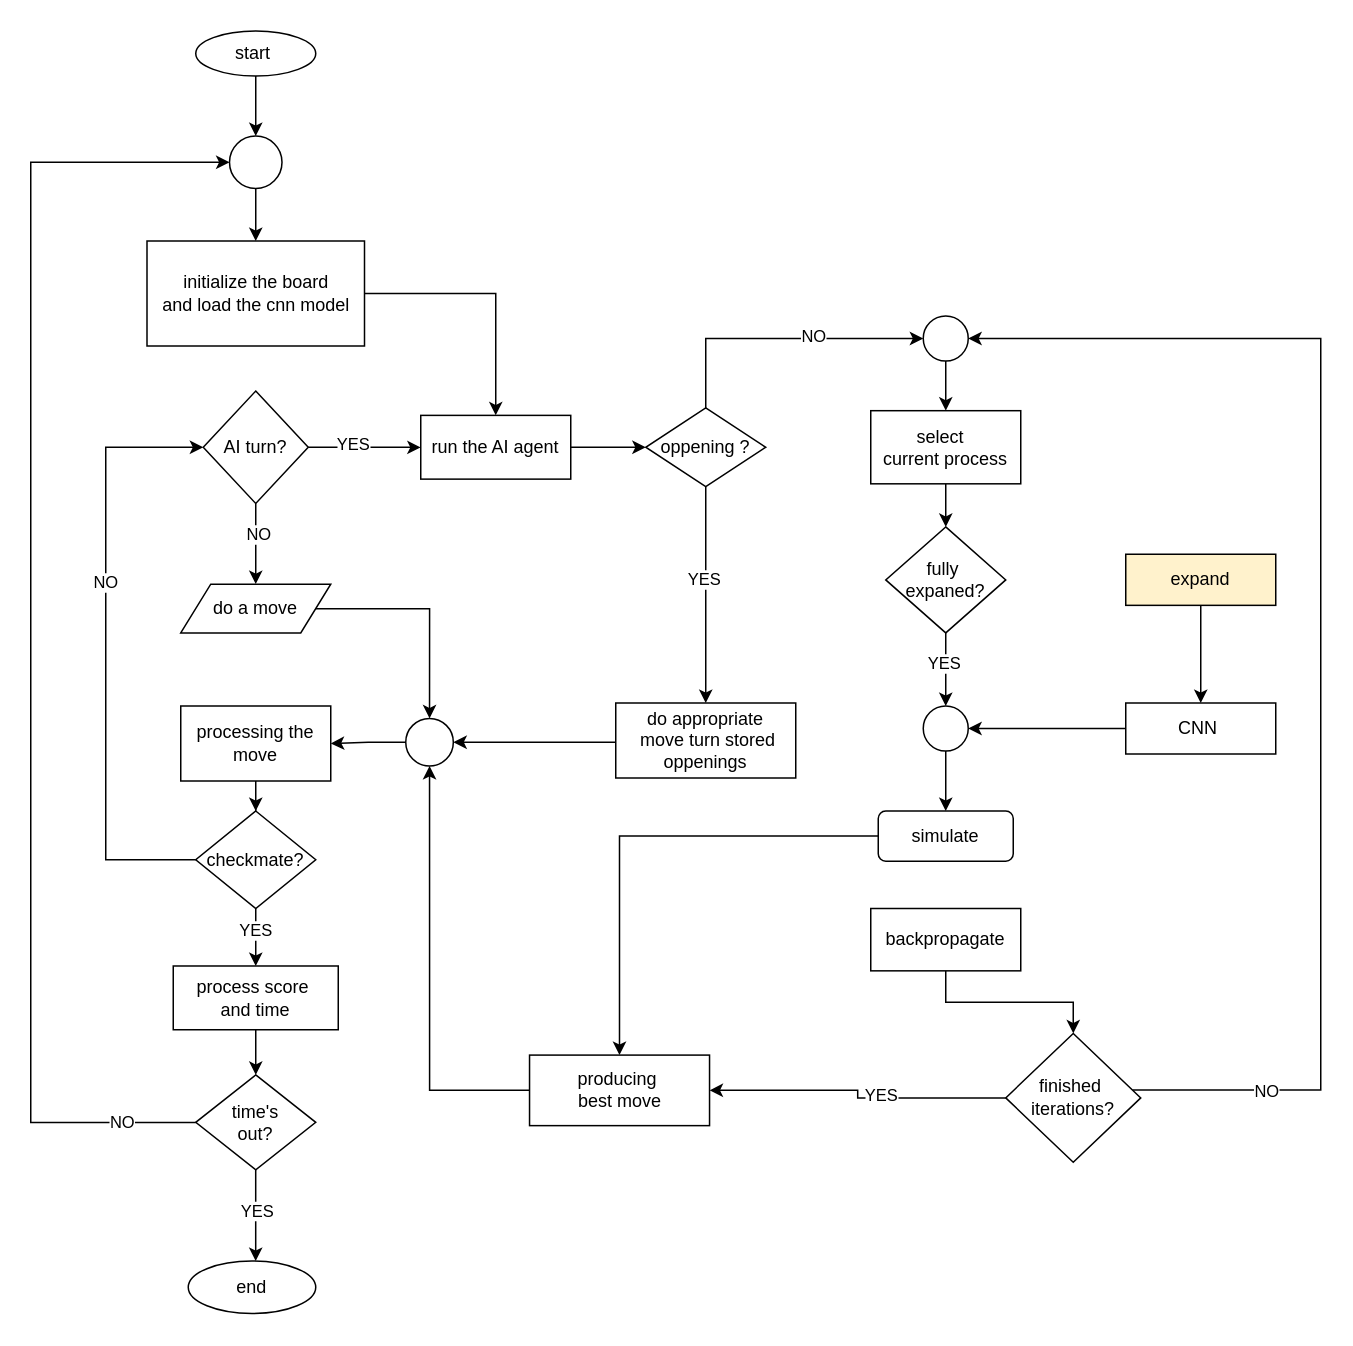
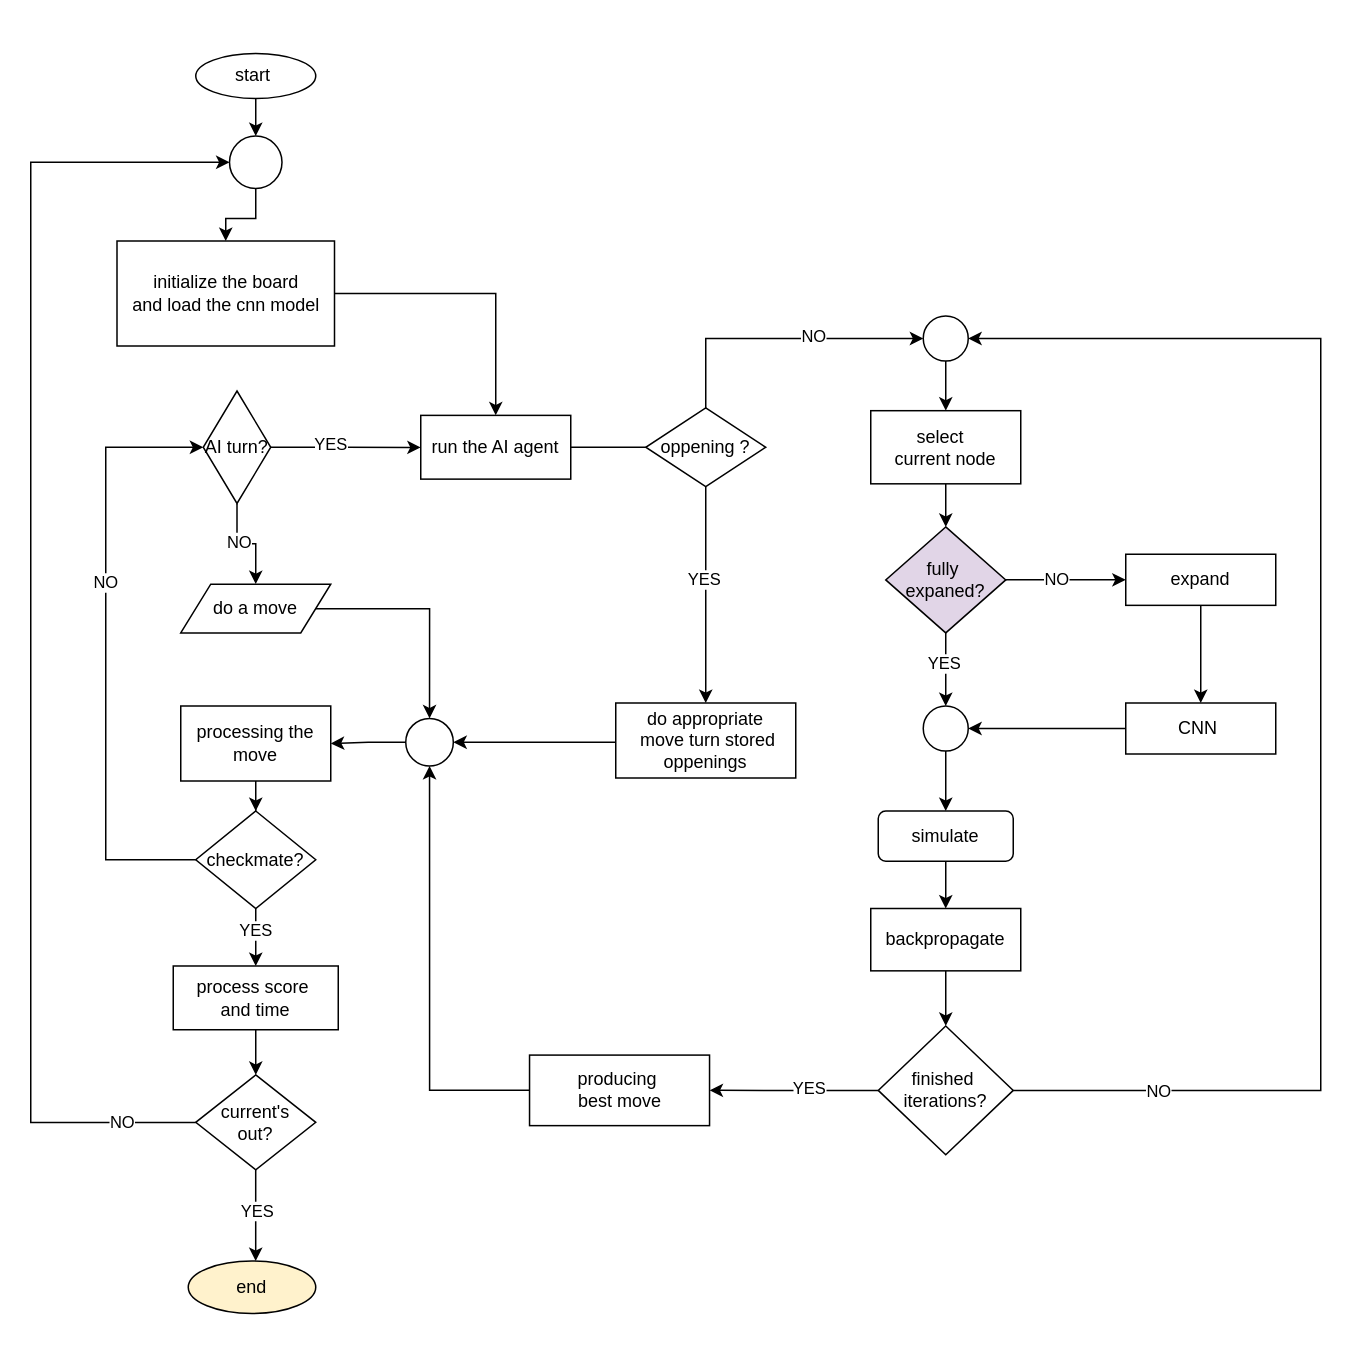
  <mxCell id="0" />
  <mxCell id="1" parent="0" />
  <mxCell id="2" value="" style="edgeStyle=orthogonalEdgeStyle;rounded=0;orthogonalLoop=1;jettySize=auto;html=1;" edge="1" parent="1" source="3" target="63"><mxGeometry relative="1" as="geometry" /></mxCell>
- <mxCell id="3" value="start&amp;nbsp;" style="ellipse;whiteSpace=wrap;html=1;" parent="1" vertex="1"><mxGeometry x="130" y="20" width="80" height="30" as="geometry" /></mxCell>
+ <mxCell id="3" value="start&amp;nbsp;" style="ellipse;whiteSpace=wrap;html=1;" parent="1" vertex="1"><mxGeometry x="130" y="35" width="80" height="30" as="geometry" /></mxCell>
  <mxCell id="4" value="" style="edgeStyle=orthogonalEdgeStyle;rounded=0;orthogonalLoop=1;jettySize=auto;html=1;" parent="1" source="5" target="21" edge="1"><mxGeometry relative="1" as="geometry" /></mxCell>
- <mxCell id="5" value="initialize the board&lt;div&gt;and load the cnn model&lt;/div&gt;" style="whiteSpace=wrap;html=1;" parent="1" vertex="1"><mxGeometry x="97.5" y="160" width="145" height="70" as="geometry" /></mxCell>
+ <mxCell id="5" value="initialize the board&lt;div&gt;and load the cnn model&lt;/div&gt;" style="whiteSpace=wrap;html=1;" parent="1" vertex="1"><mxGeometry x="77.5" y="160" width="145" height="70" as="geometry" /></mxCell>
  <mxCell id="6" value="" style="edgeStyle=orthogonalEdgeStyle;rounded=0;orthogonalLoop=1;jettySize=auto;html=1;" parent="1" source="10" target="12" edge="1"><mxGeometry relative="1" as="geometry" /></mxCell>
  <mxCell id="7" value="NO" style="edgeLabel;html=1;align=center;verticalAlign=middle;resizable=0;points=[];" parent="6" vertex="1" connectable="0"><mxGeometry x="-0.255" y="-3" relative="1" as="geometry"><mxPoint x="4" as="offset" /></mxGeometry></mxCell>
  <mxCell id="8" value="" style="edgeStyle=orthogonalEdgeStyle;rounded=0;orthogonalLoop=1;jettySize=auto;html=1;" parent="1" source="10" target="21" edge="1"><mxGeometry relative="1" as="geometry" /></mxCell>
  <mxCell id="9" value="YES" style="edgeLabel;html=1;align=center;verticalAlign=middle;resizable=0;points=[];" parent="8" vertex="1" connectable="0"><mxGeometry x="-0.228" y="3" relative="1" as="geometry"><mxPoint y="1" as="offset" /></mxGeometry></mxCell>
- <mxCell id="10" value="AI turn?" style="rhombus;whiteSpace=wrap;html=1;" parent="1" vertex="1"><mxGeometry x="135" y="260" width="70" height="75" as="geometry" /></mxCell>
+ <mxCell id="10" value="AI turn?" style="rhombus;whiteSpace=wrap;html=1;" parent="1" vertex="1"><mxGeometry x="135" y="260" width="45" height="75" as="geometry" /></mxCell>
  <mxCell id="11" style="edgeStyle=orthogonalEdgeStyle;rounded=0;orthogonalLoop=1;jettySize=auto;html=1;entryX=0.5;entryY=0;entryDx=0;entryDy=0;" edge="1" parent="1" source="12" target="53"><mxGeometry relative="1" as="geometry" /></mxCell>
  <mxCell id="12" value="do a move" style="shape=parallelogram;perimeter=parallelogramPerimeter;whiteSpace=wrap;html=1;fixedSize=1;" parent="1" vertex="1"><mxGeometry x="120" y="388.75" width="100" height="32.5" as="geometry" /></mxCell>
  <mxCell id="13" value="" style="edgeStyle=orthogonalEdgeStyle;rounded=0;orthogonalLoop=1;jettySize=auto;html=1;" parent="1" source="14" target="19" edge="1"><mxGeometry relative="1" as="geometry" /></mxCell>
  <mxCell id="14" value="processing the move" style="whiteSpace=wrap;html=1;" parent="1" vertex="1"><mxGeometry x="120" y="470" width="100" height="50" as="geometry" /></mxCell>
  <mxCell id="15" style="edgeStyle=orthogonalEdgeStyle;rounded=0;orthogonalLoop=1;jettySize=auto;html=1;entryX=0;entryY=0.5;entryDx=0;entryDy=0;" parent="1" source="19" target="10" edge="1"><mxGeometry relative="1" as="geometry"><mxPoint x="20" y="290" as="targetPoint" /><Array as="points"><mxPoint x="70" y="573" /><mxPoint x="70" y="298" /></Array></mxGeometry></mxCell>
  <mxCell id="16" value="NO" style="edgeLabel;html=1;align=center;verticalAlign=middle;resizable=0;points=[];" parent="15" vertex="1" connectable="0"><mxGeometry x="0.226" y="1" relative="1" as="geometry"><mxPoint as="offset" /></mxGeometry></mxCell>
  <mxCell id="17" value="" style="edgeStyle=orthogonalEdgeStyle;rounded=0;orthogonalLoop=1;jettySize=auto;html=1;" parent="1" source="19" target="55" edge="1"><mxGeometry relative="1" as="geometry" /></mxCell>
  <mxCell id="18" value="YES" style="edgeLabel;html=1;align=center;verticalAlign=middle;resizable=0;points=[];" parent="17" vertex="1" connectable="0"><mxGeometry x="-0.328" y="-1" relative="1" as="geometry"><mxPoint as="offset" /></mxGeometry></mxCell>
  <mxCell id="19" value="checkmate?" style="rhombus;whiteSpace=wrap;html=1;" parent="1" vertex="1"><mxGeometry x="130" y="540" width="80" height="65" as="geometry" /></mxCell>
- <mxCell id="20" value="" style="edgeStyle=orthogonalEdgeStyle;rounded=0;orthogonalLoop=1;jettySize=auto;html=1;" parent="1" source="21" target="27" edge="1"><mxGeometry relative="1" as="geometry" /></mxCell>
+ <mxCell id="20" value="" style="edgeStyle=orthogonalEdgeStyle;rounded=0;orthogonalLoop=1;jettySize=auto;html=1;endArrow=none;" parent="1" source="21" target="27" edge="1"><mxGeometry relative="1" as="geometry" /></mxCell>
  <mxCell id="21" value="run the AI agent" style="whiteSpace=wrap;html=1;" parent="1" vertex="1"><mxGeometry x="280" y="276.25" width="100" height="42.5" as="geometry" /></mxCell>
  <mxCell id="22" style="edgeStyle=orthogonalEdgeStyle;rounded=0;orthogonalLoop=1;jettySize=auto;html=1;exitX=0.5;exitY=1;exitDx=0;exitDy=0;" parent="1" source="27" edge="1"><mxGeometry relative="1" as="geometry"><mxPoint x="470" y="324" as="targetPoint" /></mxGeometry></mxCell>
  <mxCell id="23" value="" style="edgeStyle=orthogonalEdgeStyle;rounded=0;orthogonalLoop=1;jettySize=auto;html=1;" parent="1" source="27" target="29" edge="1"><mxGeometry relative="1" as="geometry" /></mxCell>
  <mxCell id="24" value="YES" style="edgeLabel;html=1;align=center;verticalAlign=middle;resizable=0;points=[];" parent="23" vertex="1" connectable="0"><mxGeometry x="-0.147" y="-2" relative="1" as="geometry"><mxPoint as="offset" /></mxGeometry></mxCell>
  <mxCell id="25" style="edgeStyle=orthogonalEdgeStyle;rounded=0;orthogonalLoop=1;jettySize=auto;html=1;entryX=0;entryY=0.5;entryDx=0;entryDy=0;" edge="1" parent="1" source="27" target="67"><mxGeometry relative="1" as="geometry"><Array as="points"><mxPoint x="470" y="225" /></Array></mxGeometry></mxCell>
  <mxCell id="26" value="NO" style="edgeLabel;html=1;align=center;verticalAlign=middle;resizable=0;points=[];" vertex="1" connectable="0" parent="25"><mxGeometry x="0.233" y="1" relative="1" as="geometry"><mxPoint y="-1" as="offset" /></mxGeometry></mxCell>
  <mxCell id="27" value="oppening ?" style="rhombus;whiteSpace=wrap;html=1;" parent="1" vertex="1"><mxGeometry x="430" y="271.25" width="80" height="52.5" as="geometry" /></mxCell>
  <mxCell id="28" style="edgeStyle=orthogonalEdgeStyle;rounded=0;orthogonalLoop=1;jettySize=auto;html=1;entryX=1;entryY=0.5;entryDx=0;entryDy=0;" edge="1" parent="1" source="29" target="53"><mxGeometry relative="1" as="geometry"><Array as="points"><mxPoint x="470" y="494" /></Array></mxGeometry></mxCell>
  <mxCell id="29" value="do appropriate&lt;div&gt;&amp;nbsp;move turn stored oppenings&lt;/div&gt;" style="whiteSpace=wrap;html=1;" parent="1" vertex="1"><mxGeometry x="410" y="468" width="120" height="50" as="geometry" /></mxCell>
  <mxCell id="30" value="" style="edgeStyle=orthogonalEdgeStyle;rounded=0;orthogonalLoop=1;jettySize=auto;html=1;" parent="1" source="31" target="36" edge="1"><mxGeometry relative="1" as="geometry" /></mxCell>
- <mxCell id="31" value="select&amp;nbsp;&amp;nbsp;&lt;div&gt;current process&lt;/div&gt;" style="whiteSpace=wrap;html=1;" parent="1" vertex="1"><mxGeometry x="580" y="273.13" width="100" height="48.75" as="geometry" /></mxCell>
+ <mxCell id="31" value="select&amp;nbsp;&amp;nbsp;&lt;div&gt;current node&lt;/div&gt;" style="whiteSpace=wrap;html=1;" parent="1" vertex="1"><mxGeometry x="580" y="273.13" width="100" height="48.75" as="geometry" /></mxCell>
+ <mxCell id="32" value="" style="edgeStyle=orthogonalEdgeStyle;rounded=0;orthogonalLoop=1;jettySize=auto;html=1;" parent="1" source="36" target="40" edge="1"><mxGeometry relative="1" as="geometry" /></mxCell>
+ <mxCell id="33" value="NO" style="edgeLabel;html=1;align=center;verticalAlign=middle;resizable=0;points=[];" parent="32" vertex="1" connectable="0"><mxGeometry x="-0.161" relative="1" as="geometry"><mxPoint as="offset" /></mxGeometry></mxCell>
  <mxCell id="34" value="" style="edgeStyle=orthogonalEdgeStyle;rounded=0;orthogonalLoop=1;jettySize=auto;html=1;" edge="1" parent="1" source="36" target="65"><mxGeometry relative="1" as="geometry" /></mxCell>
  <mxCell id="35" value="YES" style="edgeLabel;html=1;align=center;verticalAlign=middle;resizable=0;points=[];" vertex="1" connectable="0" parent="34"><mxGeometry x="-0.19" y="-2" relative="1" as="geometry"><mxPoint as="offset" /></mxGeometry></mxCell>
- <mxCell id="36" value="fully&amp;nbsp;&lt;div&gt;expaned?&lt;/div&gt;" style="rhombus;whiteSpace=wrap;html=1;" parent="1" vertex="1"><mxGeometry x="590" y="350.62" width="80" height="70.63" as="geometry" /></mxCell>
- <mxCell id="37" value="" style="edgeStyle=orthogonalEdgeStyle;rounded=0;orthogonalLoop=1;jettySize=auto;html=1;" parent="1" source="38" target="51" edge="1"><mxGeometry relative="1" as="geometry" /></mxCell>
+ <mxCell id="36" value="fully&amp;nbsp;&lt;div&gt;expaned?&lt;/div&gt;" style="rhombus;whiteSpace=wrap;html=1;fillColor=#e1d5e7;" parent="1" vertex="1"><mxGeometry x="590" y="350.62" width="80" height="70.63" as="geometry" /></mxCell>
+ <mxCell id="37" value="" style="edgeStyle=orthogonalEdgeStyle;rounded=0;orthogonalLoop=1;jettySize=auto;html=1;" parent="1" source="38" target="44" edge="1"><mxGeometry relative="1" as="geometry" /></mxCell>
  <mxCell id="38" value="simulate" style="whiteSpace=wrap;html=1;rounded=1;" parent="1" vertex="1"><mxGeometry x="585" y="540" width="90" height="33.44" as="geometry" /></mxCell>
  <mxCell id="39" value="" style="edgeStyle=orthogonalEdgeStyle;rounded=0;orthogonalLoop=1;jettySize=auto;html=1;" edge="1" parent="1" source="40" target="42"><mxGeometry relative="1" as="geometry" /></mxCell>
- <mxCell id="40" value="expand" style="whiteSpace=wrap;html=1;fillColor=#fff2cc;" parent="1" vertex="1"><mxGeometry x="750" y="368.83" width="100" height="34.07" as="geometry" /></mxCell>
+ <mxCell id="40" value="expand" style="whiteSpace=wrap;html=1;" parent="1" vertex="1"><mxGeometry x="750" y="368.83" width="100" height="34.07" as="geometry" /></mxCell>
  <mxCell id="41" value="" style="edgeStyle=orthogonalEdgeStyle;rounded=0;orthogonalLoop=1;jettySize=auto;html=1;" edge="1" parent="1" source="42" target="65"><mxGeometry relative="1" as="geometry" /></mxCell>
  <mxCell id="42" value="CNN&amp;nbsp;" style="rounded=0;whiteSpace=wrap;html=1;" parent="1" vertex="1"><mxGeometry x="750" y="468" width="100" height="34" as="geometry" /></mxCell>
  <mxCell id="43" value="" style="edgeStyle=orthogonalEdgeStyle;rounded=0;orthogonalLoop=1;jettySize=auto;html=1;" parent="1" source="44" target="49" edge="1"><mxGeometry relative="1" as="geometry" /></mxCell>
  <mxCell id="44" value="backpropagate" style="whiteSpace=wrap;html=1;" parent="1" vertex="1"><mxGeometry x="580" y="605" width="100" height="41.56" as="geometry" /></mxCell>
  <mxCell id="45" value="" style="edgeStyle=orthogonalEdgeStyle;rounded=0;orthogonalLoop=1;jettySize=auto;html=1;" parent="1" source="49" target="51" edge="1"><mxGeometry relative="1" as="geometry" /></mxCell>
  <mxCell id="46" value="YES" style="edgeLabel;html=1;align=center;verticalAlign=middle;resizable=0;points=[];" parent="45" vertex="1" connectable="0"><mxGeometry x="-0.173" y="-2" relative="1" as="geometry"><mxPoint as="offset" /></mxGeometry></mxCell>
  <mxCell id="47" style="edgeStyle=orthogonalEdgeStyle;rounded=0;orthogonalLoop=1;jettySize=auto;html=1;entryX=1;entryY=0.5;entryDx=0;entryDy=0;" edge="1" parent="1" source="49" target="67"><mxGeometry relative="1" as="geometry"><Array as="points"><mxPoint x="880" y="726" /><mxPoint x="880" y="225" /></Array></mxGeometry></mxCell>
  <mxCell id="48" value="NO" style="edgeLabel;html=1;align=center;verticalAlign=middle;resizable=0;points=[];" vertex="1" connectable="0" parent="47"><mxGeometry x="-0.793" relative="1" as="geometry"><mxPoint as="offset" /></mxGeometry></mxCell>
- <mxCell id="49" value="finished&amp;nbsp;&lt;div&gt;iterations?&lt;/div&gt;" style="rhombus;whiteSpace=wrap;html=1;" parent="1" vertex="1"><mxGeometry x="670" y="688.28" width="90" height="85.94" as="geometry" /></mxCell>
+ <mxCell id="49" value="finished&amp;nbsp;&lt;div&gt;iterations?&lt;/div&gt;" style="rhombus;whiteSpace=wrap;html=1;" parent="1" vertex="1"><mxGeometry x="585" y="683.28" width="90" height="85.94" as="geometry" /></mxCell>
  <mxCell id="50" style="edgeStyle=orthogonalEdgeStyle;rounded=0;orthogonalLoop=1;jettySize=auto;html=1;entryX=0.5;entryY=1;entryDx=0;entryDy=0;" parent="1" source="51" target="53" edge="1"><mxGeometry relative="1" as="geometry" /></mxCell>
  <mxCell id="51" value="producing&amp;nbsp;&lt;div&gt;best move&lt;/div&gt;" style="whiteSpace=wrap;html=1;" parent="1" vertex="1"><mxGeometry x="352.53" y="702.73" width="120" height="47.03" as="geometry" /></mxCell>
  <mxCell id="52" value="" style="edgeStyle=orthogonalEdgeStyle;rounded=0;orthogonalLoop=1;jettySize=auto;html=1;" parent="1" source="53" target="14" edge="1"><mxGeometry relative="1" as="geometry" /></mxCell>
  <mxCell id="53" value="" style="ellipse;whiteSpace=wrap;html=1;aspect=fixed;" parent="1" vertex="1"><mxGeometry x="270" y="478.28" width="31.72" height="31.72" as="geometry" /></mxCell>
  <mxCell id="54" value="" style="edgeStyle=orthogonalEdgeStyle;rounded=0;orthogonalLoop=1;jettySize=auto;html=1;" parent="1" source="55" target="60" edge="1"><mxGeometry relative="1" as="geometry" /></mxCell>
  <mxCell id="55" value="process score&amp;nbsp;&lt;div&gt;and time&lt;/div&gt;" style="whiteSpace=wrap;html=1;" parent="1" vertex="1"><mxGeometry x="115" y="643.33" width="110" height="42.5" as="geometry" /></mxCell>
  <mxCell id="56" value="" style="edgeStyle=orthogonalEdgeStyle;rounded=0;orthogonalLoop=1;jettySize=auto;html=1;entryX=0.529;entryY=0;entryDx=0;entryDy=0;entryPerimeter=0;" parent="1" source="60" target="61" edge="1"><mxGeometry relative="1" as="geometry"><mxPoint x="165" y="830" as="targetPoint" /></mxGeometry></mxCell>
  <mxCell id="57" value="YES" style="edgeLabel;html=1;align=center;verticalAlign=middle;resizable=0;points=[];" parent="56" vertex="1" connectable="0"><mxGeometry x="-0.112" y="1" relative="1" as="geometry"><mxPoint as="offset" /></mxGeometry></mxCell>
  <mxCell id="58" style="edgeStyle=orthogonalEdgeStyle;rounded=0;orthogonalLoop=1;jettySize=auto;html=1;entryX=0;entryY=0.5;entryDx=0;entryDy=0;" edge="1" parent="1" source="60" target="63"><mxGeometry relative="1" as="geometry"><Array as="points"><mxPoint x="20" y="748" /><mxPoint x="20" y="108" /></Array></mxGeometry></mxCell>
  <mxCell id="59" value="NO" style="edgeLabel;html=1;align=center;verticalAlign=middle;resizable=0;points=[];" vertex="1" connectable="0" parent="58"><mxGeometry x="-0.841" y="1" relative="1" as="geometry"><mxPoint x="20" y="-1" as="offset" /></mxGeometry></mxCell>
- <mxCell id="60" value="time's&lt;div&gt;out?&lt;/div&gt;" style="rhombus;whiteSpace=wrap;html=1;" parent="1" vertex="1"><mxGeometry x="130" y="715.94" width="80" height="63.25" as="geometry" /></mxCell>
- <mxCell id="61" value="end" style="ellipse;whiteSpace=wrap;html=1;" parent="1" vertex="1"><mxGeometry x="125" y="840" width="85" height="35" as="geometry" /></mxCell>
+ <mxCell id="60" value="current's&lt;div&gt;out?&lt;/div&gt;" style="rhombus;whiteSpace=wrap;html=1;" parent="1" vertex="1"><mxGeometry x="130" y="715.94" width="80" height="63.25" as="geometry" /></mxCell>
+ <mxCell id="61" value="end" style="ellipse;whiteSpace=wrap;html=1;fillColor=#fff2cc;" parent="1" vertex="1"><mxGeometry x="125" y="840" width="85" height="35" as="geometry" /></mxCell>
  <mxCell id="62" value="" style="edgeStyle=orthogonalEdgeStyle;rounded=0;orthogonalLoop=1;jettySize=auto;html=1;" edge="1" parent="1" source="63" target="5"><mxGeometry relative="1" as="geometry" /></mxCell>
  <mxCell id="63" value="" style="ellipse;whiteSpace=wrap;html=1;aspect=fixed;" vertex="1" parent="1"><mxGeometry x="152.5" y="90" width="35" height="35" as="geometry" /></mxCell>
  <mxCell id="64" style="edgeStyle=orthogonalEdgeStyle;rounded=0;orthogonalLoop=1;jettySize=auto;html=1;entryX=0.5;entryY=0;entryDx=0;entryDy=0;" edge="1" parent="1" source="65" target="38"><mxGeometry relative="1" as="geometry" /></mxCell>
  <mxCell id="65" value="" style="ellipse;whiteSpace=wrap;html=1;aspect=fixed;" vertex="1" parent="1"><mxGeometry x="615" y="470" width="30" height="30" as="geometry" /></mxCell>
  <mxCell id="66" style="edgeStyle=orthogonalEdgeStyle;rounded=0;orthogonalLoop=1;jettySize=auto;html=1;entryX=0.5;entryY=0;entryDx=0;entryDy=0;" edge="1" parent="1" source="67" target="31"><mxGeometry relative="1" as="geometry" /></mxCell>
  <mxCell id="67" value="" style="ellipse;whiteSpace=wrap;html=1;aspect=fixed;" vertex="1" parent="1"><mxGeometry x="615" y="210" width="30" height="30" as="geometry" /></mxCell>
